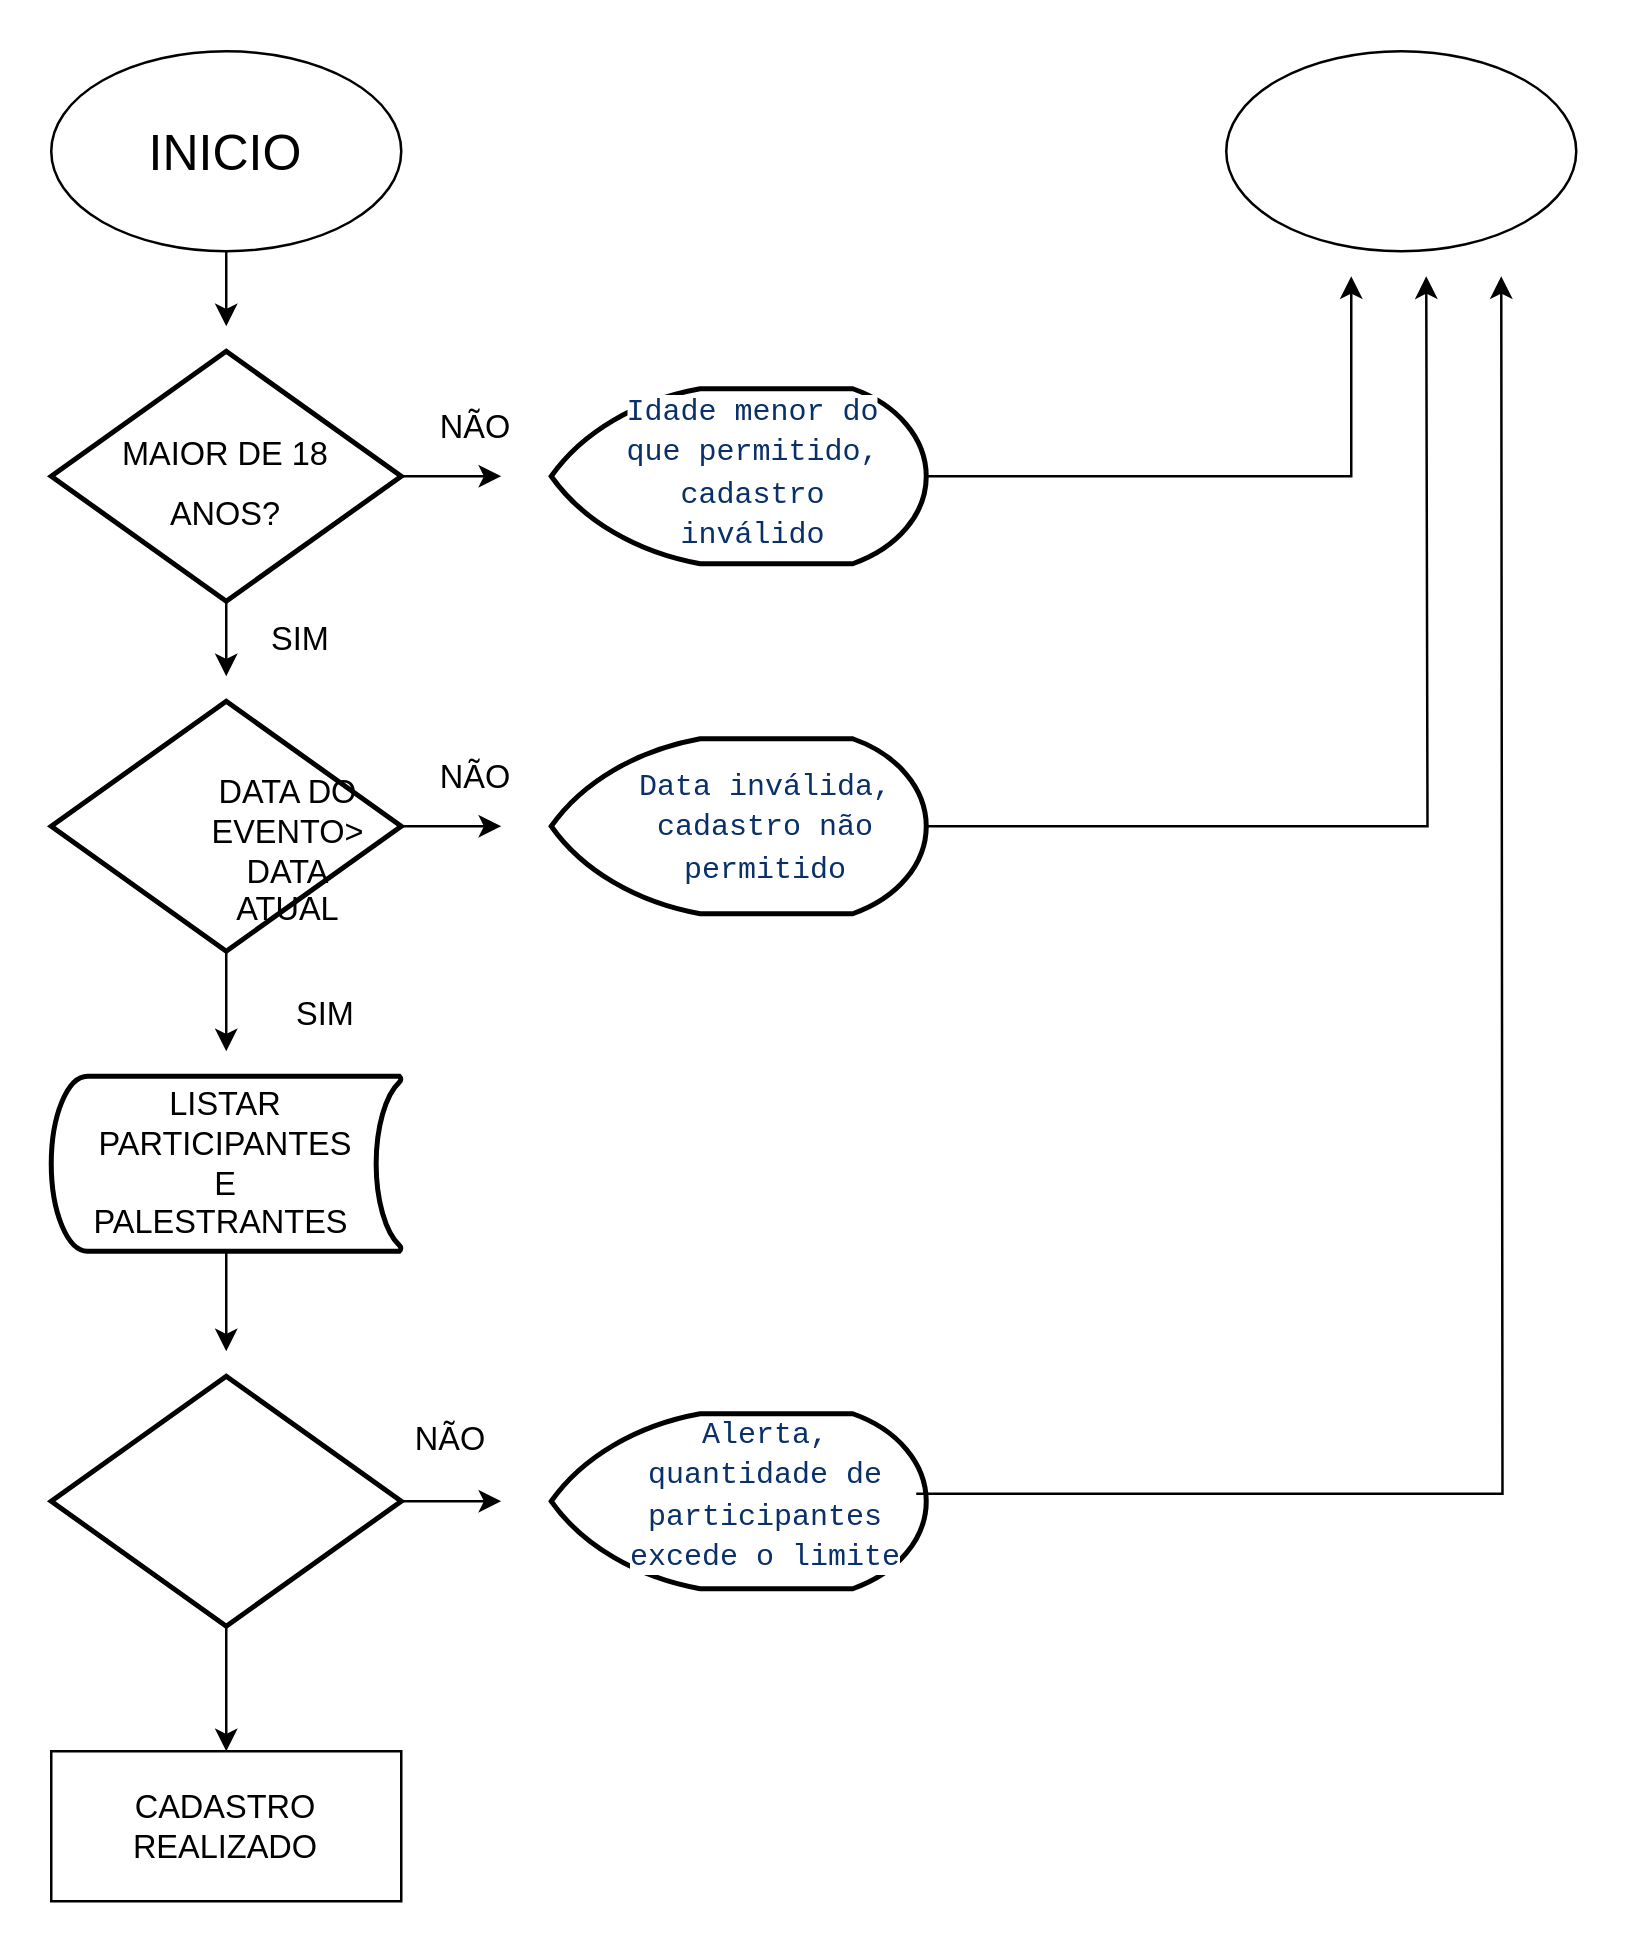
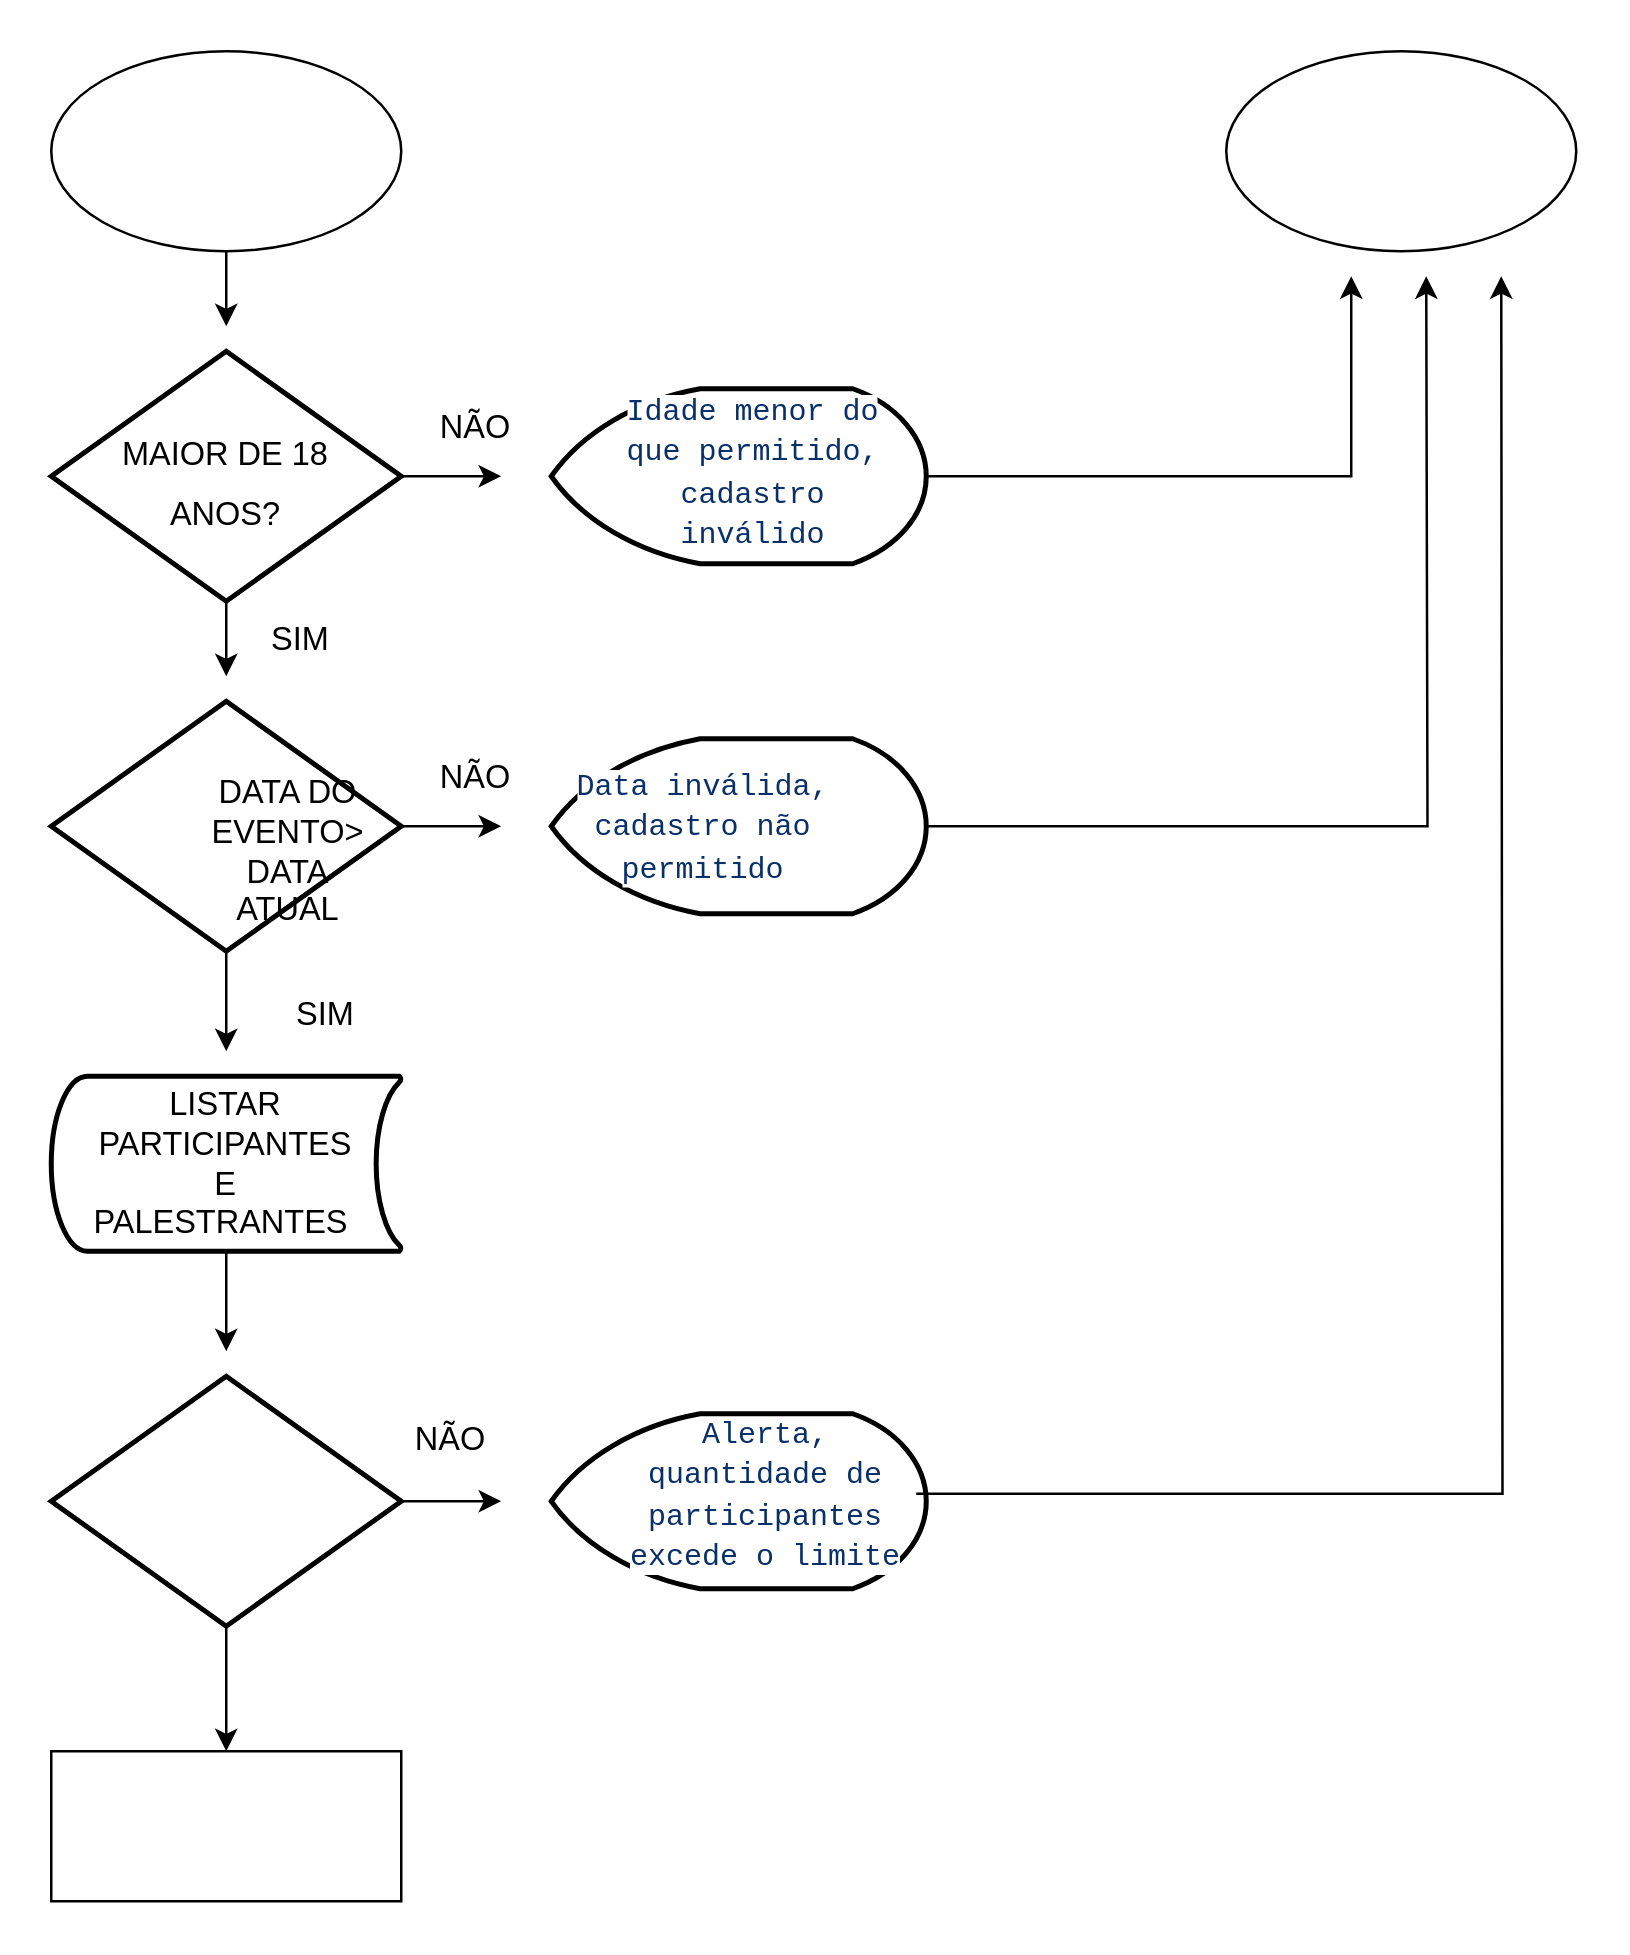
  <mxCell id="0" />
  <mxCell id="1" parent="0" />
  <mxCell id="2" style="edgeStyle=orthogonalEdgeStyle;rounded=0;orthogonalLoop=1;jettySize=auto;html=1;exitX=0.5;exitY=1;exitDx=0;exitDy=0;fontSize=20;" parent="1" source="3" edge="1"><mxGeometry relative="1" as="geometry"><mxPoint x="90" y="130" as="targetPoint" /></mxGeometry></mxCell>
  <mxCell id="3" value="" style="ellipse;whiteSpace=wrap;html=1;" parent="1" vertex="1"><mxGeometry x="20" y="20" width="140" height="80" as="geometry" /></mxCell>
  <mxCell id="4" value="" style="ellipse;whiteSpace=wrap;html=1;" parent="1" vertex="1"><mxGeometry x="490" y="20" width="140" height="80" as="geometry" /></mxCell>
- <mxCell id="5" value="&lt;span style=&quot;font-size: 20px;&quot;&gt;INICIO&lt;/span&gt;" style="text;html=1;strokeColor=none;fillColor=none;align=center;verticalAlign=middle;whiteSpace=wrap;rounded=0;" parent="1" vertex="1"><mxGeometry x="60" y="45" width="60" height="30" as="geometry" /></mxCell>
  <mxCell id="6" style="edgeStyle=orthogonalEdgeStyle;rounded=0;orthogonalLoop=1;jettySize=auto;html=1;exitX=1;exitY=0.5;exitDx=0;exitDy=0;exitPerimeter=0;fontSize=13;" parent="1" source="8" edge="1"><mxGeometry relative="1" as="geometry"><mxPoint x="200" y="190" as="targetPoint" /></mxGeometry></mxCell>
  <mxCell id="7" style="edgeStyle=orthogonalEdgeStyle;rounded=0;orthogonalLoop=1;jettySize=auto;html=1;exitX=0.5;exitY=1;exitDx=0;exitDy=0;exitPerimeter=0;fontSize=13;" parent="1" source="8" edge="1"><mxGeometry relative="1" as="geometry"><mxPoint x="90" y="270" as="targetPoint" /></mxGeometry></mxCell>
  <mxCell id="8" value="" style="strokeWidth=2;html=1;shape=mxgraph.flowchart.decision;whiteSpace=wrap;fontSize=20;" parent="1" vertex="1"><mxGeometry x="20" y="140" width="140" height="100" as="geometry" /></mxCell>
  <mxCell id="9" value="" style="strokeWidth=2;html=1;shape=mxgraph.flowchart.display;whiteSpace=wrap;fontSize=13;" parent="1" vertex="1"><mxGeometry x="220" y="155" width="150" height="70" as="geometry" /></mxCell>
  <mxCell id="10" value="&lt;font style=&quot;font-size: 13px;&quot;&gt;NÃO&lt;/font&gt;" style="text;html=1;strokeColor=none;fillColor=none;align=center;verticalAlign=middle;whiteSpace=wrap;rounded=0;fontSize=13;" parent="1" vertex="1"><mxGeometry x="160" y="155" width="60" height="30" as="geometry" /></mxCell>
  <mxCell id="11" style="edgeStyle=orthogonalEdgeStyle;rounded=0;orthogonalLoop=1;jettySize=auto;html=1;exitX=1.075;exitY=0.667;exitDx=0;exitDy=0;fontSize=13;exitPerimeter=0;" parent="1" source="12" edge="1"><mxGeometry relative="1" as="geometry"><mxPoint x="540" y="110" as="targetPoint" /><Array as="points"><mxPoint x="370" y="190" /><mxPoint x="540" y="190" /></Array></mxGeometry></mxCell>
  <mxCell id="12" value="&lt;span style=&quot;color: rgb(10, 48, 105); font-family: ui-monospace, SFMono-Regular, &amp;quot;SF Mono&amp;quot;, Menlo, Consolas, &amp;quot;Liberation Mono&amp;quot;, monospace; font-size: 12px; text-align: start; background-color: rgb(255, 255, 255);&quot;&gt;Idade menor do que permitido, cadastro inválido&lt;/span&gt;" style="text;html=1;strokeColor=none;fillColor=none;align=center;verticalAlign=middle;whiteSpace=wrap;rounded=0;fontSize=13;" parent="1" vertex="1"><mxGeometry x="241" y="173" width="120" height="30" as="geometry" /></mxCell>
  <mxCell id="13" style="edgeStyle=orthogonalEdgeStyle;rounded=0;orthogonalLoop=1;jettySize=auto;html=1;exitX=1;exitY=0.5;exitDx=0;exitDy=0;exitPerimeter=0;fontSize=13;" parent="1" source="15" edge="1"><mxGeometry relative="1" as="geometry"><mxPoint x="200" y="330" as="targetPoint" /></mxGeometry></mxCell>
  <mxCell id="14" style="edgeStyle=orthogonalEdgeStyle;rounded=0;orthogonalLoop=1;jettySize=auto;html=1;exitX=0.5;exitY=1;exitDx=0;exitDy=0;exitPerimeter=0;fontSize=13;" parent="1" source="15" edge="1"><mxGeometry relative="1" as="geometry"><mxPoint x="90" y="420" as="targetPoint" /></mxGeometry></mxCell>
  <mxCell id="15" value="" style="strokeWidth=2;html=1;shape=mxgraph.flowchart.decision;whiteSpace=wrap;fontSize=20;" parent="1" vertex="1"><mxGeometry x="20" y="280" width="140" height="100" as="geometry" /></mxCell>
  <mxCell id="16" value="&lt;font style=&quot;font-size: 13px;&quot;&gt;MAIOR DE 18 ANOS?&lt;/font&gt;" style="text;html=1;strokeColor=none;fillColor=none;align=center;verticalAlign=middle;whiteSpace=wrap;rounded=0;fontSize=20;" parent="1" vertex="1"><mxGeometry x="45" y="175" width="90" height="30" as="geometry" /></mxCell>
  <mxCell id="17" value="DATA DO EVENTO&amp;gt; DATA ATUAL" style="text;html=1;strokeColor=none;fillColor=none;align=center;verticalAlign=middle;whiteSpace=wrap;rounded=0;fontSize=13;" parent="1" vertex="1"><mxGeometry x="85" y="325" width="60" height="30" as="geometry" /></mxCell>
  <mxCell id="18" value="&lt;font style=&quot;font-size: 13px;&quot;&gt;NÃO&lt;/font&gt;" style="text;html=1;strokeColor=none;fillColor=none;align=center;verticalAlign=middle;whiteSpace=wrap;rounded=0;fontSize=13;" parent="1" vertex="1"><mxGeometry x="160" y="295" width="60" height="30" as="geometry" /></mxCell>
  <mxCell id="19" value="&lt;font style=&quot;font-size: 13px;&quot;&gt;SIM&lt;/font&gt;" style="text;html=1;strokeColor=none;fillColor=none;align=center;verticalAlign=middle;whiteSpace=wrap;rounded=0;fontSize=13;" parent="1" vertex="1"><mxGeometry x="90" y="240" width="60" height="30" as="geometry" /></mxCell>
  <mxCell id="20" style="edgeStyle=orthogonalEdgeStyle;rounded=0;orthogonalLoop=1;jettySize=auto;html=1;exitX=1;exitY=0.5;exitDx=0;exitDy=0;exitPerimeter=0;fontSize=13;" parent="1" source="21" edge="1"><mxGeometry relative="1" as="geometry"><mxPoint x="570" y="110" as="targetPoint" /></mxGeometry></mxCell>
  <mxCell id="21" value="" style="strokeWidth=2;html=1;shape=mxgraph.flowchart.display;whiteSpace=wrap;fontSize=13;" parent="1" vertex="1"><mxGeometry x="220" y="295" width="150" height="70" as="geometry" /></mxCell>
- <mxCell id="22" value="&lt;span style=&quot;color: rgb(10, 48, 105); font-family: ui-monospace, SFMono-Regular, &amp;quot;SF Mono&amp;quot;, Menlo, Consolas, &amp;quot;Liberation Mono&amp;quot;, monospace; font-size: 12px; text-align: start; background-color: rgb(255, 255, 255);&quot;&gt;Data inválida, cadastro não permitido&lt;/span&gt;" style="text;html=1;strokeColor=none;fillColor=none;align=center;verticalAlign=middle;whiteSpace=wrap;rounded=0;fontSize=13;" parent="1" vertex="1"><mxGeometry x="251" y="315" width="110" height="30" as="geometry" /></mxCell>
+ <mxCell id="22" value="&lt;span style=&quot;color: rgb(10, 48, 105); font-family: ui-monospace, SFMono-Regular, &amp;quot;SF Mono&amp;quot;, Menlo, Consolas, &amp;quot;Liberation Mono&amp;quot;, monospace; font-size: 12px; text-align: start; background-color: rgb(255, 255, 255);&quot;&gt;Data inválida, cadastro não permitido&lt;/span&gt;" style="text;html=1;strokeColor=none;fillColor=none;align=center;verticalAlign=middle;whiteSpace=wrap;rounded=0;fontSize=13;" parent="1" vertex="1"><mxGeometry x="226" y="315" width="110" height="30" as="geometry" /></mxCell>
  <mxCell id="23" style="edgeStyle=orthogonalEdgeStyle;rounded=0;orthogonalLoop=1;jettySize=auto;html=1;exitX=0.5;exitY=1;exitDx=0;exitDy=0;exitPerimeter=0;fontSize=13;" parent="1" source="24" edge="1"><mxGeometry relative="1" as="geometry"><mxPoint x="90" y="540" as="targetPoint" /></mxGeometry></mxCell>
  <mxCell id="24" value="" style="strokeWidth=2;html=1;shape=mxgraph.flowchart.stored_data;whiteSpace=wrap;fontSize=13;" parent="1" vertex="1"><mxGeometry x="20" y="430" width="140" height="70" as="geometry" /></mxCell>
  <mxCell id="25" value="LISTAR PARTICIPANTES E PALESTRANTES&amp;nbsp;" style="text;html=1;strokeColor=none;fillColor=none;align=center;verticalAlign=middle;whiteSpace=wrap;rounded=0;fontSize=13;" parent="1" vertex="1"><mxGeometry x="60" y="450" width="60" height="30" as="geometry" /></mxCell>
  <mxCell id="26" style="edgeStyle=orthogonalEdgeStyle;rounded=0;orthogonalLoop=1;jettySize=auto;html=1;exitX=1;exitY=0.5;exitDx=0;exitDy=0;exitPerimeter=0;fontSize=13;" parent="1" source="28" edge="1"><mxGeometry relative="1" as="geometry"><mxPoint x="200" y="600" as="targetPoint" /></mxGeometry></mxCell>
  <mxCell id="27" style="edgeStyle=orthogonalEdgeStyle;rounded=0;orthogonalLoop=1;jettySize=auto;html=1;exitX=0.5;exitY=1;exitDx=0;exitDy=0;exitPerimeter=0;fontSize=13;" parent="1" source="28" target="34" edge="1"><mxGeometry relative="1" as="geometry"><mxPoint x="90" y="690" as="targetPoint" /></mxGeometry></mxCell>
  <mxCell id="28" value="" style="strokeWidth=2;html=1;shape=mxgraph.flowchart.decision;whiteSpace=wrap;fontSize=20;" parent="1" vertex="1"><mxGeometry x="20" y="550" width="140" height="100" as="geometry" /></mxCell>
  <mxCell id="29" value="&lt;font style=&quot;font-size: 13px;&quot;&gt;SIM&lt;/font&gt;" style="text;html=1;strokeColor=none;fillColor=none;align=center;verticalAlign=middle;whiteSpace=wrap;rounded=0;fontSize=13;" parent="1" vertex="1"><mxGeometry x="100" y="390" width="60" height="30" as="geometry" /></mxCell>
  <mxCell id="30" value="" style="strokeWidth=2;html=1;shape=mxgraph.flowchart.display;whiteSpace=wrap;fontSize=13;" parent="1" vertex="1"><mxGeometry x="220" y="565" width="150" height="70" as="geometry" /></mxCell>
  <mxCell id="31" value="&lt;font style=&quot;font-size: 13px;&quot;&gt;NÃO&lt;/font&gt;" style="text;html=1;strokeColor=none;fillColor=none;align=center;verticalAlign=middle;whiteSpace=wrap;rounded=0;fontSize=13;" parent="1" vertex="1"><mxGeometry x="150" y="560" width="60" height="30" as="geometry" /></mxCell>
  <mxCell id="32" style="edgeStyle=orthogonalEdgeStyle;rounded=0;orthogonalLoop=1;jettySize=auto;html=1;exitX=1;exitY=0.5;exitDx=0;exitDy=0;fontSize=13;" parent="1" source="33" edge="1"><mxGeometry relative="1" as="geometry"><mxPoint x="600" y="110" as="targetPoint" /></mxGeometry></mxCell>
  <mxCell id="33" value="&lt;span style=&quot;color: rgb(10, 48, 105); font-family: ui-monospace, SFMono-Regular, &amp;quot;SF Mono&amp;quot;, Menlo, Consolas, &amp;quot;Liberation Mono&amp;quot;, monospace; font-size: 12px; text-align: start; background-color: rgb(255, 255, 255);&quot;&gt;Alerta, quantidade de participantes excede o limite&lt;/span&gt;" style="text;html=1;strokeColor=none;fillColor=none;align=center;verticalAlign=middle;whiteSpace=wrap;rounded=0;fontSize=13;" parent="1" vertex="1"><mxGeometry x="246" y="582" width="120" height="30" as="geometry" /></mxCell>
  <mxCell id="34" value="" style="rounded=0;whiteSpace=wrap;html=1;fontSize=13;" parent="1" vertex="1"><mxGeometry x="20" y="700" width="140" height="60" as="geometry" /></mxCell>
- <mxCell id="35" value="CADASTRO REALIZADO" style="text;html=1;strokeColor=none;fillColor=none;align=center;verticalAlign=middle;whiteSpace=wrap;rounded=0;fontSize=13;" parent="1" vertex="1"><mxGeometry x="60" y="715" width="60" height="30" as="geometry" /></mxCell>
